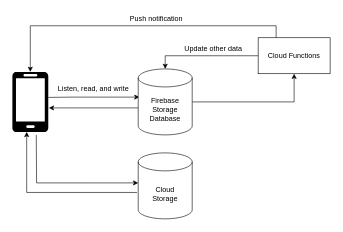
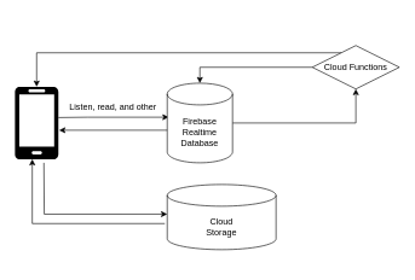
  <mxCell id="0" />
  <mxCell id="1" parent="0" />
  <mxCell id="2" style="edgeStyle=orthogonalEdgeStyle;rounded=0;orthogonalLoop=1;jettySize=auto;html=1;exitX=1;exitY=0.5;exitDx=0;exitDy=0;exitPerimeter=0;entryX=0.5;entryY=1;entryDx=0;entryDy=0;" edge="1" parent="1" source="5" target="8"><mxGeometry relative="1" as="geometry" /></mxCell>
  <mxCell id="3" style="edgeStyle=orthogonalEdgeStyle;rounded=0;orthogonalLoop=1;jettySize=auto;html=1;exitX=0;exitY=0;exitDx=0;exitDy=35;exitPerimeter=0;startArrow=classic;startFill=1;endArrow=none;endFill=0;entryX=0.967;entryY=0.445;entryDx=0;entryDy=0;entryPerimeter=0;" edge="1" parent="1"><mxGeometry relative="1" as="geometry"><mxPoint x="231.99" y="161" as="sourcePoint" /><mxPoint x="80.01" y="161.5" as="targetPoint" /><Array as="points"><mxPoint x="119.99" y="161.5" /><mxPoint x="119.99" y="161.5" /></Array></mxGeometry></mxCell>
  <mxCell id="4" style="edgeStyle=orthogonalEdgeStyle;rounded=0;orthogonalLoop=1;jettySize=auto;html=1;startArrow=none;startFill=0;endArrow=classic;endFill=1;" edge="1" parent="1"><mxGeometry relative="1" as="geometry"><mxPoint x="231" y="179" as="sourcePoint" /><mxPoint x="81" y="179" as="targetPoint" /><Array as="points"><mxPoint x="231" y="179" /></Array></mxGeometry></mxCell>
- <mxCell id="5" value="Firebase&lt;br&gt;Storage&lt;br&gt;Database" style="shape=cylinder3;whiteSpace=wrap;html=1;boundedLbl=1;backgroundOutline=1;size=15;" vertex="1" parent="1"><mxGeometry x="230" y="114" width="90" height="110" as="geometry" /></mxCell>
+ <mxCell id="5" value="Firebase&lt;br&gt;Realtime&lt;br&gt;Database" style="shape=cylinder3;whiteSpace=wrap;html=1;boundedLbl=1;backgroundOutline=1;size=15;" vertex="1" parent="1"><mxGeometry x="230" y="114" width="90" height="110" as="geometry" /></mxCell>
  <mxCell id="6" style="edgeStyle=orthogonalEdgeStyle;rounded=0;orthogonalLoop=1;jettySize=auto;html=1;exitX=0;exitY=0.5;exitDx=0;exitDy=0;entryX=0.5;entryY=0;entryDx=0;entryDy=0;entryPerimeter=0;" edge="1" parent="1" source="8" target="5"><mxGeometry relative="1" as="geometry" /></mxCell>
  <mxCell id="7" style="edgeStyle=orthogonalEdgeStyle;rounded=0;orthogonalLoop=1;jettySize=auto;html=1;exitX=0.25;exitY=0;exitDx=0;exitDy=0;entryX=0.5;entryY=0;entryDx=0;entryDy=0;entryPerimeter=0;startArrow=none;startFill=0;endArrow=classic;endFill=1;" edge="1" parent="1" source="8" target="10"><mxGeometry relative="1" as="geometry" /></mxCell>
- <mxCell id="8" value="Cloud Functions" style="rounded=0;whiteSpace=wrap;html=1;" vertex="1" parent="1"><mxGeometry x="430" y="62" width="120" height="60" as="geometry" /></mxCell>
- <mxCell id="9" value="Update other data" style="text;html=1;resizable=0;autosize=1;align=center;verticalAlign=middle;points=[];fillColor=none;strokeColor=none;rounded=0;" vertex="1" parent="1"><mxGeometry x="300" y="70" width="110" height="20" as="geometry" /></mxCell>
+ <mxCell id="8" value="Cloud Functions" style="rhombus;whiteSpace=wrap;html=1;" vertex="1" parent="1"><mxGeometry x="430" y="62" width="120" height="60" as="geometry" /></mxCell>
  <mxCell id="10" value="" style="verticalLabelPosition=bottom;html=1;verticalAlign=top;align=center;strokeColor=none;fillColor=#000000;shape=mxgraph.azure.mobile;pointerEvents=1;" vertex="1" parent="1"><mxGeometry x="20" y="119" width="60" height="100" as="geometry" /></mxCell>
- <mxCell id="11" value="Listen, read, and write" style="text;html=1;resizable=0;autosize=1;align=center;verticalAlign=middle;points=[];fillColor=none;strokeColor=none;rounded=0;" vertex="1" parent="1"><mxGeometry x="90" y="138" width="130" height="20" as="geometry" /></mxCell>
- <mxCell id="12" value="Push notification" style="text;html=1;resizable=0;autosize=1;align=center;verticalAlign=middle;points=[];fillColor=none;strokeColor=none;rounded=0;" vertex="1" parent="1"><mxGeometry x="210" y="20" width="100" height="20" as="geometry" /></mxCell>
+ <mxCell id="11" value="Listen, read, and other" style="text;html=1;resizable=0;autosize=1;align=center;verticalAlign=middle;points=[];fillColor=none;strokeColor=none;rounded=0;" vertex="1" parent="1"><mxGeometry x="90" y="138" width="130" height="20" as="geometry" /></mxCell>
  <mxCell id="13" style="edgeStyle=orthogonalEdgeStyle;rounded=0;orthogonalLoop=1;jettySize=auto;html=1;exitX=-0.022;exitY=0.6;exitDx=0;exitDy=0;exitPerimeter=0;entryX=0.4;entryY=1;entryDx=0;entryDy=0;entryPerimeter=0;startArrow=none;startFill=0;endArrow=classic;endFill=1;" edge="1" parent="1" source="15" target="10"><mxGeometry relative="1" as="geometry" /></mxCell>
  <mxCell id="14" style="edgeStyle=orthogonalEdgeStyle;rounded=0;orthogonalLoop=1;jettySize=auto;html=1;exitX=0;exitY=0.455;exitDx=0;exitDy=0;exitPerimeter=0;startArrow=classic;startFill=1;endArrow=none;endFill=0;" edge="1" parent="1" source="15"><mxGeometry relative="1" as="geometry"><mxPoint x="60" y="224" as="targetPoint" /></mxGeometry></mxCell>
- <mxCell id="15" value="Cloud&lt;br&gt;Storage" style="shape=cylinder3;whiteSpace=wrap;html=1;boundedLbl=1;backgroundOutline=1;size=15;" vertex="1" parent="1"><mxGeometry x="230" y="254" width="90" height="110" as="geometry" /></mxCell>
+ <mxCell id="15" value="Cloud&lt;br&gt;Storage" style="shape=cylinder3;whiteSpace=wrap;html=1;boundedLbl=1;backgroundOutline=1;size=15;" vertex="1" parent="1"><mxGeometry x="230" y="254" width="150" height="90" as="geometry" /></mxCell>
